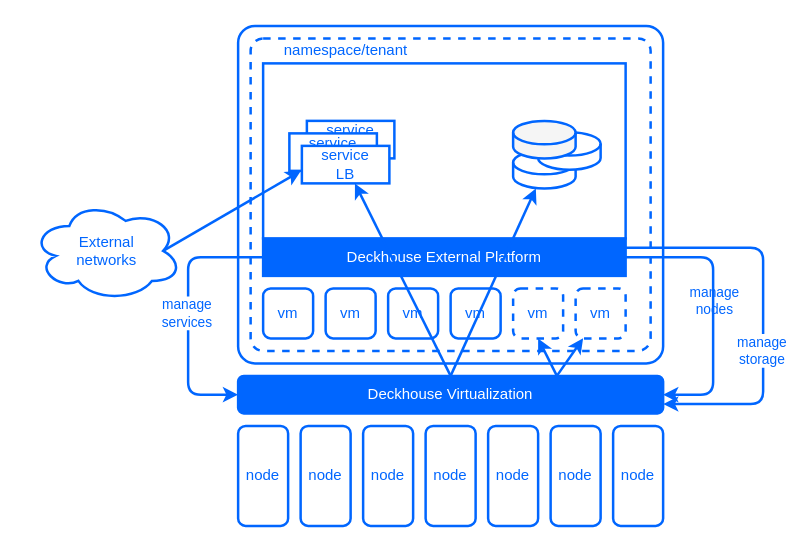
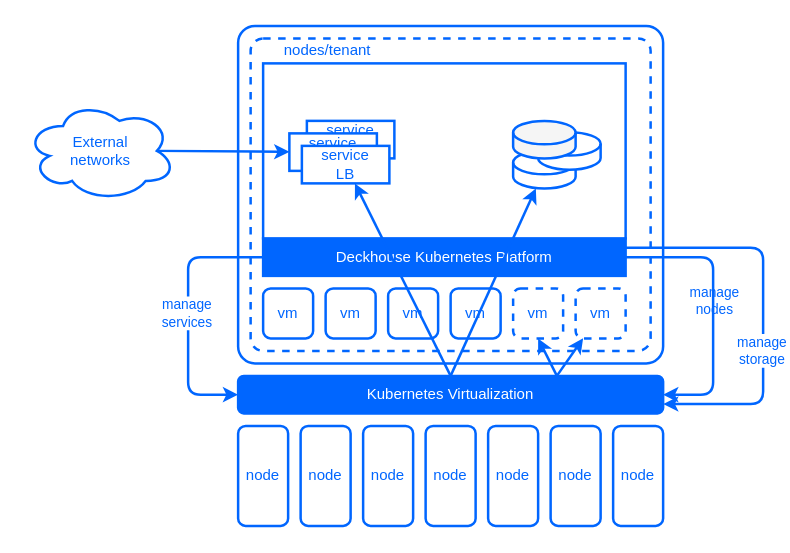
  <mxCell id="0" />
  <mxCell id="1" parent="0" />
  <mxCell id="2" value="" style="rounded=1;whiteSpace=wrap;html=1;fillColor=#FFFFFF;fontColor=#333333;strokeColor=#0066ff;strokeWidth=2;arcSize=5;" parent="1" vertex="1"><mxGeometry x="190" y="20" width="340" height="270" as="geometry" /></mxCell>
  <mxCell id="3" value="" style="rounded=1;whiteSpace=wrap;html=1;fillColor=none;dashed=1;fontColor=#0066ff;strokeColor=#0066ff;strokeWidth=2;arcSize=4;" parent="1" vertex="1"><mxGeometry x="200" y="30" width="320" height="250" as="geometry" /></mxCell>
- <mxCell id="4" value="namespace/tenant" style="text;html=1;strokeColor=none;fillColor=none;align=left;verticalAlign=middle;whiteSpace=wrap;rounded=0;fontColor=#0066ff;strokeWidth=2;" parent="1" vertex="1"><mxGeometry x="225" y="30" width="190" height="20" as="geometry" /></mxCell>
+ <mxCell id="4" value="nodes/tenant" style="text;html=1;strokeColor=none;fillColor=none;align=left;verticalAlign=middle;whiteSpace=wrap;rounded=0;fontColor=#0066ff;strokeWidth=2;" parent="1" vertex="1"><mxGeometry x="225" y="30" width="190" height="20" as="geometry" /></mxCell>
  <mxCell id="5" value="vm" style="rounded=1;whiteSpace=wrap;html=1;fillColor=#FFFFFF;fontColor=#0066ff;strokeColor=#0066ff;strokeWidth=2;" parent="1" vertex="1"><mxGeometry x="210" y="230" width="40" height="40" as="geometry" /></mxCell>
  <mxCell id="6" value="vm" style="rounded=1;whiteSpace=wrap;html=1;fillColor=#FFFFFF;fontColor=#0066ff;strokeColor=#0066ff;strokeWidth=2;" parent="1" vertex="1"><mxGeometry x="260" y="230" width="40" height="40" as="geometry" /></mxCell>
  <mxCell id="7" value="vm" style="rounded=1;whiteSpace=wrap;html=1;fillColor=#FFFFFF;fontColor=#0066ff;strokeColor=#0066ff;strokeWidth=2;" parent="1" vertex="1"><mxGeometry x="310" y="230" width="40" height="40" as="geometry" /></mxCell>
  <mxCell id="8" value="vm" style="rounded=1;whiteSpace=wrap;html=1;fillColor=#FFFFFF;fontColor=#0066ff;strokeColor=#0066ff;strokeWidth=2;" parent="1" vertex="1"><mxGeometry x="360" y="230" width="40" height="40" as="geometry" /></mxCell>
  <mxCell id="9" value="vm" style="rounded=1;whiteSpace=wrap;html=1;fillColor=#FFFFFF;fontColor=#0066ff;strokeColor=#0066ff;dashed=1;strokeWidth=2;" parent="1" vertex="1"><mxGeometry x="410" y="230" width="40" height="40" as="geometry" /></mxCell>
  <mxCell id="10" value="vm" style="rounded=1;whiteSpace=wrap;html=1;fillColor=#FFFFFF;fontColor=#0066ff;strokeColor=#0066ff;dashed=1;strokeWidth=2;" parent="1" vertex="1"><mxGeometry x="460" y="230" width="40" height="40" as="geometry" /></mxCell>
  <mxCell id="11" style="edgeStyle=orthogonalEdgeStyle;html=1;exitX=0;exitY=0.5;exitDx=0;exitDy=0;entryX=0;entryY=0.5;entryDx=0;entryDy=0;fontColor=#0066ff;strokeWidth=2;strokeColor=#0066ff;" parent="1" source="13" target="31" edge="1"><mxGeometry relative="1" as="geometry"><Array as="points"><mxPoint y="205" x="150" /><mxPoint y="315" x="150" /></Array></mxGeometry></mxCell>
  <mxCell id="12" value="manage &lt;br&gt;services" style="edgeLabel;html=1;align=center;verticalAlign=middle;resizable=0;points=[];fontColor=#0066ff;" parent="11" vertex="1" connectable="0"><mxGeometry x="-0.006" y="-2" relative="1" as="geometry"><mxPoint as="offset" /></mxGeometry></mxCell>
- <mxCell id="13" value="Deckhouse External Platform" style="rounded=0;whiteSpace=wrap;html=1;fillColor=#0066ff;fontColor=#FFFFFF;strokeColor=#0066ff;strokeWidth=2;" parent="1" vertex="1"><mxGeometry x="210" y="190" width="290" height="30" as="geometry" /></mxCell>
+ <mxCell id="13" value="Deckhouse Kubernetes Platform" style="rounded=0;whiteSpace=wrap;html=1;fillColor=#0066ff;fontColor=#FFFFFF;strokeColor=#0066ff;strokeWidth=2;" parent="1" vertex="1"><mxGeometry x="210" y="190" width="290" height="30" as="geometry" /></mxCell>
  <mxCell id="14" value="" style="rounded=0;whiteSpace=wrap;html=1;fillColor=#FFFFFF;fontColor=#0066ff;strokeColor=#0066ff;strokeWidth=2;" parent="1" vertex="1"><mxGeometry x="210" y="50" width="290" height="140" as="geometry" /></mxCell>
  <mxCell id="15" value="service&lt;br&gt;LB" style="rounded=0;whiteSpace=wrap;html=1;fillColor=#FFFFFF;fontColor=#0066ff;strokeColor=#0066ff;strokeWidth=2;" parent="1" vertex="1"><mxGeometry x="245" y="96" width="70" height="30" as="geometry" /></mxCell>
  <mxCell id="16" value="" style="shape=cylinder3;whiteSpace=wrap;html=1;boundedLbl=1;backgroundOutline=1;size=9.345;fillColor=#FFFFFF;fontColor=#0066ff;strokeColor=#0066ff;strokeWidth=2;" parent="1" vertex="1"><mxGeometry x="410" y="120" width="50" height="30" as="geometry" /></mxCell>
  <mxCell id="17" value="" style="shape=cylinder3;whiteSpace=wrap;html=1;boundedLbl=1;backgroundOutline=1;size=9.345;fillColor=#FFFFFF;fontColor=#0066ff;strokeColor=#0066ff;strokeWidth=2;" parent="1" vertex="1"><mxGeometry x="430" y="105" width="50" height="30" as="geometry" /></mxCell>
  <mxCell id="18" value="" style="shape=cylinder3;whiteSpace=wrap;html=1;boundedLbl=1;backgroundOutline=1;size=9.345;fillColor=#f5f5f5;fontColor=#0066ff;strokeColor=#0066ff;strokeWidth=2;" parent="1" vertex="1"><mxGeometry x="410" y="96" width="50" height="30" as="geometry" /></mxCell>
  <mxCell id="19" value="service&lt;br&gt;LB" style="rounded=0;whiteSpace=wrap;html=1;fillColor=#FFFFFF;fontColor=#0066ff;strokeColor=#0066ff;strokeWidth=2;" parent="1" vertex="1"><mxGeometry x="231" y="106" width="70" height="30" as="geometry" /></mxCell>
  <mxCell id="20" value="service&lt;br&gt;LB" style="rounded=0;whiteSpace=wrap;html=1;fillColor=#FFFFFF;fontColor=#0066ff;strokeColor=#0066ff;strokeWidth=2;" parent="1" vertex="1"><mxGeometry x="241" y="116" width="70" height="30" as="geometry" /></mxCell>
  <mxCell id="21" value="node" style="rounded=1;whiteSpace=wrap;html=1;fillColor=#FFFFFF;fontColor=#0066ff;strokeColor=#0066ff;strokeWidth=2;" parent="1" vertex="1"><mxGeometry x="190" y="340" width="40" height="80" as="geometry" /></mxCell>
  <mxCell id="22" value="node" style="rounded=1;whiteSpace=wrap;html=1;fillColor=#FFFFFF;fontColor=#0066ff;strokeColor=#0066ff;strokeWidth=2;" parent="1" vertex="1"><mxGeometry x="240" y="340" width="40" height="80" as="geometry" /></mxCell>
  <mxCell id="23" value="node" style="rounded=1;whiteSpace=wrap;html=1;fillColor=#FFFFFF;fontColor=#0066ff;strokeColor=#0066ff;strokeWidth=2;" parent="1" vertex="1"><mxGeometry x="290" y="340" width="40" height="80" as="geometry" /></mxCell>
  <mxCell id="24" value="node" style="rounded=1;whiteSpace=wrap;html=1;fillColor=#FFFFFF;fontColor=#0066ff;strokeColor=#0066ff;strokeWidth=2;" parent="1" vertex="1"><mxGeometry x="340" y="340" width="40" height="80" as="geometry" /></mxCell>
  <mxCell id="25" value="node" style="rounded=1;whiteSpace=wrap;html=1;fillColor=#FFFFFF;fontColor=#0066ff;strokeColor=#0066ff;strokeWidth=2;" parent="1" vertex="1"><mxGeometry x="390" y="340" width="40" height="80" as="geometry" /></mxCell>
  <mxCell id="26" value="node" style="rounded=1;whiteSpace=wrap;html=1;fillColor=#FFFFFF;fontColor=#0066ff;strokeColor=#0066ff;strokeWidth=2;" parent="1" vertex="1"><mxGeometry x="440" y="340" width="40" height="80" as="geometry" /></mxCell>
  <mxCell id="27" value="node" style="rounded=1;whiteSpace=wrap;html=1;fillColor=#FFFFFF;fontColor=#0066ff;strokeColor=#0066ff;strokeWidth=2;" parent="1" vertex="1"><mxGeometry x="490" y="340" width="40" height="80" as="geometry" /></mxCell>
  <mxCell id="28" style="html=1;exitX=0.75;exitY=0;exitDx=0;exitDy=0;fontColor=#0066ff;fillColor=#f5f5f5;strokeColor=#0066ff;strokeWidth=2;" parent="1" source="31" target="10" edge="1"><mxGeometry relative="1" as="geometry" /></mxCell>
  <mxCell id="29" style="html=1;exitX=0.75;exitY=0;exitDx=0;exitDy=0;entryX=0.5;entryY=1;entryDx=0;entryDy=0;fontColor=#0066ff;fillColor=#f5f5f5;strokeColor=#0066ff;strokeWidth=2;" parent="1" source="31" target="9" edge="1"><mxGeometry relative="1" as="geometry" /></mxCell>
  <mxCell id="30" style="edgeStyle=none;html=1;exitX=0.5;exitY=0;exitDx=0;exitDy=0;fontColor=#0066ff;fillColor=#f5f5f5;strokeColor=#0066ff;strokeWidth=2;" parent="1" source="31" target="20" edge="1"><mxGeometry relative="1" as="geometry" /></mxCell>
- <mxCell id="31" value="Deckhouse Virtualization" style="rounded=1;whiteSpace=wrap;html=1;fillColor=#0066ff;fontColor=#FFFFFF;strokeColor=#0066ff;strokeWidth=2;" parent="1" vertex="1"><mxGeometry x="190" y="300" width="340" height="30" as="geometry" /></mxCell>
+ <mxCell id="31" value="Kubernetes Virtualization" style="rounded=1;whiteSpace=wrap;html=1;fillColor=#0066ff;fontColor=#FFFFFF;strokeColor=#0066ff;strokeWidth=2;" parent="1" vertex="1"><mxGeometry x="190" y="300" width="340" height="30" as="geometry" /></mxCell>
  <mxCell id="32" style="edgeStyle=orthogonalEdgeStyle;html=1;exitX=1;exitY=0.5;exitDx=0;exitDy=0;entryX=1;entryY=0.5;entryDx=0;entryDy=0;fontColor=#0066ff;strokeWidth=2;strokeColor=#0066ff;" parent="1" source="13" target="31" edge="1"><mxGeometry relative="1" as="geometry"><Array as="points"><mxPoint x="570" y="205" /><mxPoint x="570" y="315" /></Array></mxGeometry></mxCell>
  <mxCell id="33" value="manage &lt;br&gt;nodes" style="edgeLabel;html=1;align=center;verticalAlign=middle;resizable=0;points=[];labelBackgroundColor=none;fontColor=#0066ff;" parent="32" vertex="1" connectable="0"><mxGeometry x="0.031" y="-1" relative="1" as="geometry"><mxPoint x="1" y="-9" as="offset" /></mxGeometry></mxCell>
  <mxCell id="34" style="edgeStyle=orthogonalEdgeStyle;html=1;exitX=1;exitY=0.25;exitDx=0;exitDy=0;entryX=1;entryY=0.75;entryDx=0;entryDy=0;fontColor=#0066ff;strokeWidth=2;strokeColor=#0066ff;" parent="1" source="13" target="31" edge="1"><mxGeometry relative="1" as="geometry"><Array as="points"><mxPoint x="610" y="197" /><mxPoint x="610" y="323" /></Array></mxGeometry></mxCell>
  <mxCell id="35" value="manage&lt;br&gt;storage" style="edgeLabel;html=1;align=center;verticalAlign=middle;resizable=0;points=[];fontColor=#0066ff;" parent="34" vertex="1" connectable="0"><mxGeometry x="0.163" y="-2" relative="1" as="geometry"><mxPoint y="9" as="offset" /></mxGeometry></mxCell>
  <mxCell id="36" style="edgeStyle=none;html=1;exitX=0.875;exitY=0.5;exitDx=0;exitDy=0;exitPerimeter=0;fontColor=#0066ff;strokeWidth=2;strokeColor=#0066ff;" parent="1" source="37" target="19" edge="1"><mxGeometry relative="1" as="geometry" /></mxCell>
- <mxCell id="37" value="External &lt;br&gt;networks" style="ellipse;shape=cloud;whiteSpace=wrap;html=1;fillColor=#FFFFFF;fontColor=#0066ff;strokeColor=#0066ff;strokeWidth=2;" parent="1" vertex="1"><mxGeometry x="25" y="160" width="120" height="80" as="geometry" /></mxCell>
+ <mxCell id="37" value="External &lt;br&gt;networks" style="ellipse;shape=cloud;whiteSpace=wrap;html=1;fillColor=#FFFFFF;fontColor=#0066ff;strokeColor=#0066ff;strokeWidth=2;" parent="1" vertex="1"><mxGeometry x="20" y="80" width="120" height="80" as="geometry" /></mxCell>
  <mxCell id="38" style="html=1;exitX=0.5;exitY=0;exitDx=0;exitDy=0;fontColor=#0066ff;fillColor=#f5f5f5;strokeColor=#0066ff;strokeWidth=2;" parent="1" source="31" target="16" edge="1"><mxGeometry relative="1" as="geometry" /></mxCell>
